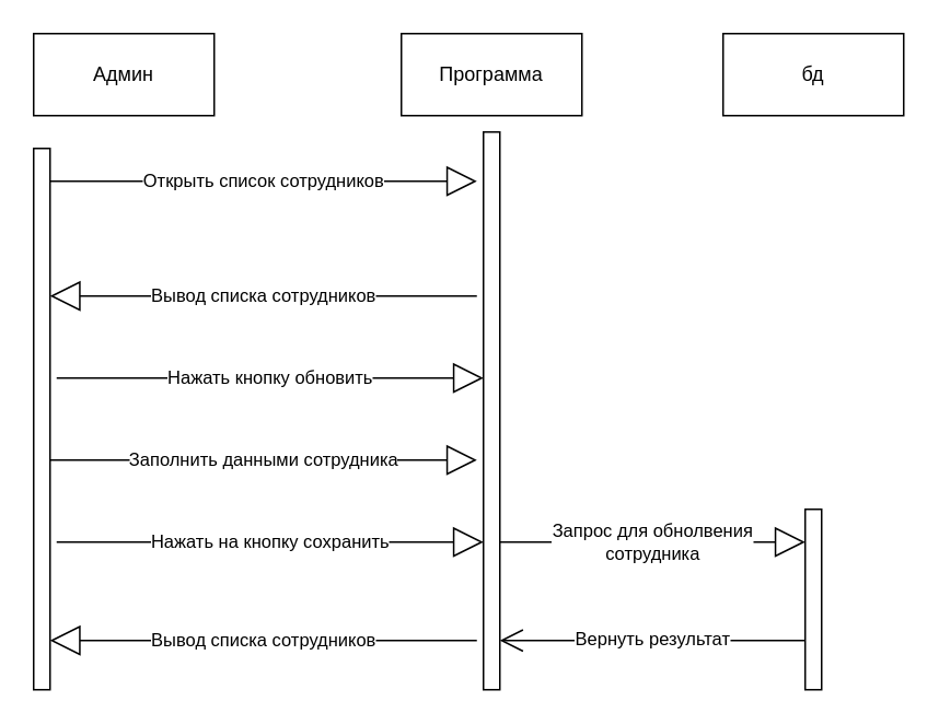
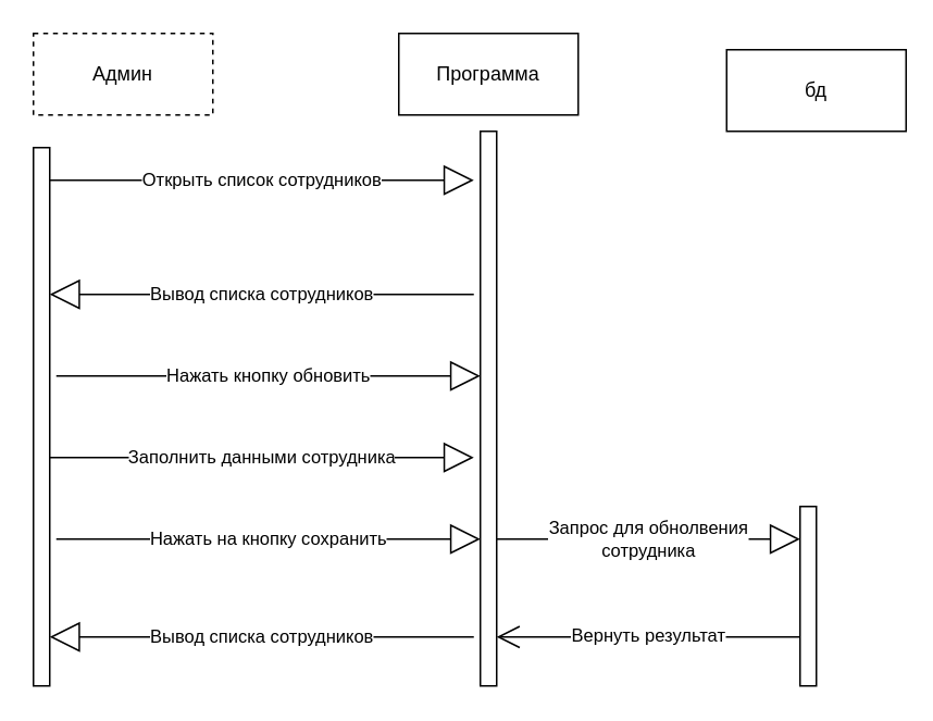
  <mxCell id="0" />
  <mxCell id="1" parent="0" />
- <mxCell id="2" value="Админ" style="html=1;whiteSpace=wrap;" vertex="1" parent="1"><mxGeometry x="20" y="20" width="110" height="50" as="geometry" /></mxCell>
+ <mxCell id="2" value="Админ" style="html=1;whiteSpace=wrap;dashed=1;" vertex="1" parent="1"><mxGeometry x="20" y="20" width="110" height="50" as="geometry" /></mxCell>
  <mxCell id="3" value="" style="html=1;points=[[0,0,0,0,5],[0,1,0,0,-5],[1,0,0,0,5],[1,1,0,0,-5]];perimeter=orthogonalPerimeter;outlineConnect=0;targetShapes=umlLifeline;portConstraint=eastwest;newEdgeStyle={&quot;curved&quot;:0,&quot;rounded&quot;:0};" vertex="1" parent="1"><mxGeometry x="20" y="90" width="10" height="330" as="geometry" /></mxCell>
  <mxCell id="4" value="Программа" style="html=1;whiteSpace=wrap;" vertex="1" parent="1"><mxGeometry x="244" y="20" width="110" height="50" as="geometry" /></mxCell>
- <mxCell id="5" value="бд" style="html=1;whiteSpace=wrap;" vertex="1" parent="1"><mxGeometry x="440" y="20" width="110" height="50" as="geometry" /></mxCell>
+ <mxCell id="5" value="бд" style="html=1;whiteSpace=wrap;" vertex="1" parent="1"><mxGeometry x="445" y="30" width="110" height="50" as="geometry" /></mxCell>
  <mxCell id="6" value="Открыть список сотрудников" style="endArrow=block;endSize=16;endFill=0;html=1;rounded=0;" edge="1" parent="1"><mxGeometry width="160" relative="1" as="geometry"><mxPoint x="30" y="110" as="sourcePoint" /><mxPoint x="290" y="110" as="targetPoint" /></mxGeometry></mxCell>
  <mxCell id="7" value="" style="html=1;points=[[0,0,0,0,5],[0,1,0,0,-5],[1,0,0,0,5],[1,1,0,0,-5]];perimeter=orthogonalPerimeter;outlineConnect=0;targetShapes=umlLifeline;portConstraint=eastwest;newEdgeStyle={&quot;curved&quot;:0,&quot;rounded&quot;:0};" vertex="1" parent="1"><mxGeometry x="294" y="80" width="10" height="340" as="geometry" /></mxCell>
  <mxCell id="8" value="" style="html=1;points=[[0,0,0,0,5],[0,1,0,0,-5],[1,0,0,0,5],[1,1,0,0,-5]];perimeter=orthogonalPerimeter;outlineConnect=0;targetShapes=umlLifeline;portConstraint=eastwest;newEdgeStyle={&quot;curved&quot;:0,&quot;rounded&quot;:0};" vertex="1" parent="1"><mxGeometry x="490" y="310" width="10" height="110" as="geometry" /></mxCell>
  <mxCell id="9" value="Запрос для обнолвения&lt;br&gt;сотрудника" style="endArrow=block;endSize=16;endFill=0;html=1;rounded=0;" edge="1" parent="1"><mxGeometry x="0.004" width="160" relative="1" as="geometry"><mxPoint x="304" y="330" as="sourcePoint" /><mxPoint x="490" y="330" as="targetPoint" /><mxPoint as="offset" /></mxGeometry></mxCell>
  <mxCell id="10" value="" style="endArrow=open;endFill=1;endSize=12;html=1;rounded=0;" edge="1" parent="1" target="7"><mxGeometry width="160" relative="1" as="geometry"><mxPoint x="490" y="390" as="sourcePoint" /><mxPoint x="30" y="390" as="targetPoint" /></mxGeometry></mxCell>
  <mxCell id="11" value="Вернуть результат" style="edgeLabel;html=1;align=center;verticalAlign=middle;resizable=0;points=[];" vertex="1" connectable="0" parent="10"><mxGeometry x="0.006" y="-2" relative="1" as="geometry"><mxPoint as="offset" /></mxGeometry></mxCell>
  <mxCell id="12" value="Вывод списка сотрудников" style="endArrow=block;endSize=16;endFill=0;html=1;rounded=0;" edge="1" parent="1"><mxGeometry width="160" relative="1" as="geometry"><mxPoint x="290" y="390" as="sourcePoint" /><mxPoint x="30" y="390" as="targetPoint" /></mxGeometry></mxCell>
  <mxCell id="13" value="Вывод списка сотрудников" style="endArrow=block;endSize=16;endFill=0;html=1;rounded=0;" edge="1" parent="1" target="3"><mxGeometry width="160" relative="1" as="geometry"><mxPoint x="290" y="180" as="sourcePoint" /><mxPoint x="340" y="180" as="targetPoint" /><mxPoint as="offset" /></mxGeometry></mxCell>
  <mxCell id="14" value="Нажать кнопку обновить" style="endArrow=block;endSize=16;endFill=0;html=1;rounded=0;" edge="1" parent="1"><mxGeometry width="160" relative="1" as="geometry"><mxPoint x="34" y="230" as="sourcePoint" /><mxPoint x="294" y="230" as="targetPoint" /></mxGeometry></mxCell>
  <mxCell id="15" value="Заполнить данными сотрудника" style="endArrow=block;endSize=16;endFill=0;html=1;rounded=0;" edge="1" parent="1"><mxGeometry width="160" relative="1" as="geometry"><mxPoint x="30" y="280" as="sourcePoint" /><mxPoint x="290" y="280" as="targetPoint" /></mxGeometry></mxCell>
  <mxCell id="16" value="Нажать на кнопку сохранить" style="endArrow=block;endSize=16;endFill=0;html=1;rounded=0;" edge="1" parent="1"><mxGeometry width="160" relative="1" as="geometry"><mxPoint x="34" y="330" as="sourcePoint" /><mxPoint x="294" y="330" as="targetPoint" /></mxGeometry></mxCell>
